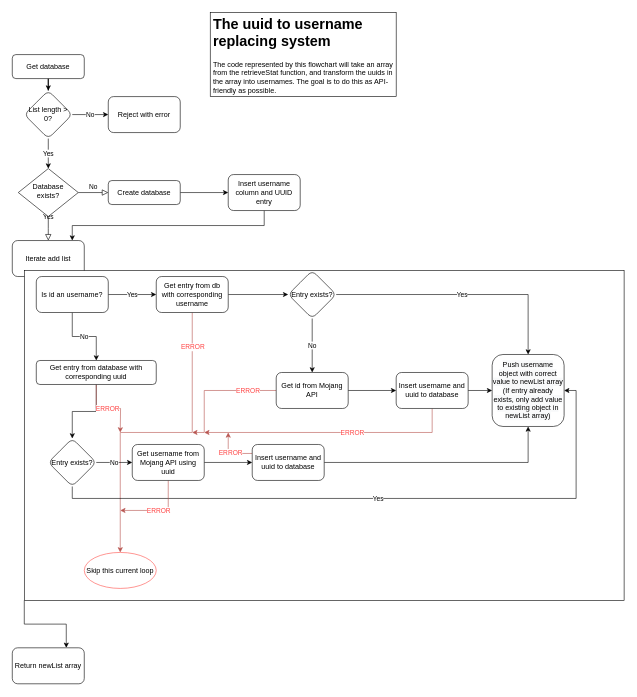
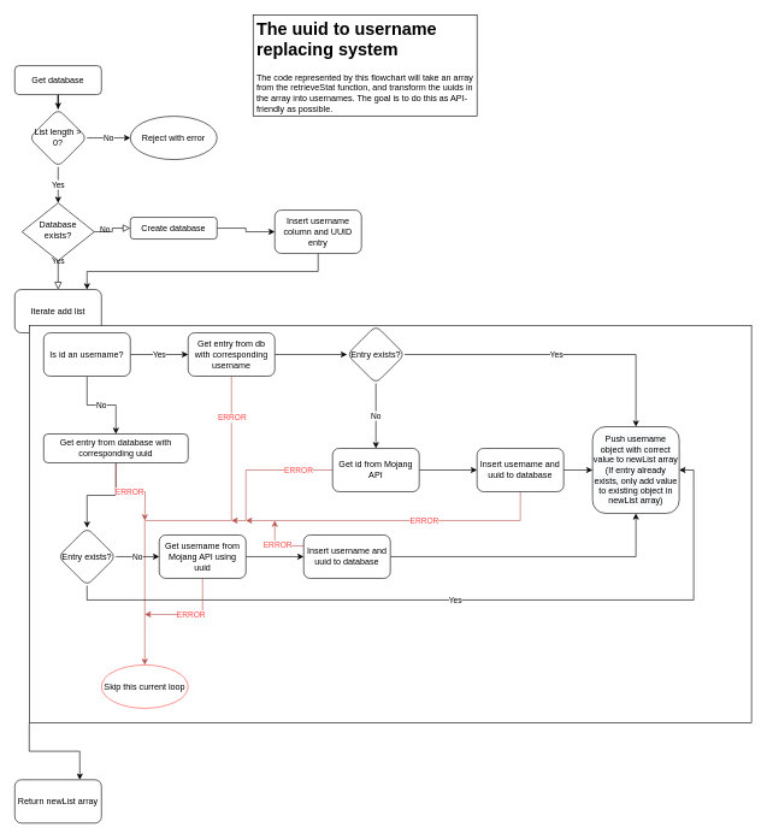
  <mxCell id="0" />
  <mxCell id="1" parent="0" />
  <mxCell id="2" value="" style="edgeStyle=orthogonalEdgeStyle;rounded=0;orthogonalLoop=1;jettySize=auto;html=1;" parent="1" source="3" target="13" edge="1"><mxGeometry relative="1" as="geometry" /></mxCell>
  <mxCell id="3" value="Get database" style="rounded=1;whiteSpace=wrap;html=1;fontSize=12;glass=0;strokeWidth=1;shadow=0;" parent="1" vertex="1"><mxGeometry x="20" y="90" width="120" height="40" as="geometry" /></mxCell>
  <mxCell id="4" value="Yes" style="rounded=0;html=1;jettySize=auto;orthogonalLoop=1;fontSize=11;endArrow=block;endFill=0;endSize=8;strokeWidth=1;shadow=0;labelBackgroundColor=none;edgeStyle=orthogonalEdgeStyle;" parent="1" source="6" edge="1"><mxGeometry y="20" relative="1" as="geometry"><mxPoint as="offset" /><mxPoint x="80" y="400" as="targetPoint" /></mxGeometry></mxCell>
  <mxCell id="5" value="No" style="edgeStyle=orthogonalEdgeStyle;rounded=0;html=1;jettySize=auto;orthogonalLoop=1;fontSize=11;endArrow=block;endFill=0;endSize=8;strokeWidth=1;shadow=0;labelBackgroundColor=none;" parent="1" source="6" target="8" edge="1"><mxGeometry y="10" relative="1" as="geometry"><mxPoint as="offset" /></mxGeometry></mxCell>
  <mxCell id="6" value="Database exists?" style="rhombus;whiteSpace=wrap;html=1;shadow=0;fontFamily=Helvetica;fontSize=12;align=center;strokeWidth=1;spacing=6;spacingTop=-4;" parent="1" vertex="1"><mxGeometry x="30" y="280" width="100" height="80" as="geometry" /></mxCell>
  <mxCell id="7" value="" style="edgeStyle=orthogonalEdgeStyle;rounded=0;orthogonalLoop=1;jettySize=auto;html=1;" parent="1" source="8" target="10" edge="1"><mxGeometry relative="1" as="geometry" /></mxCell>
- <mxCell id="8" value="Create database" style="rounded=1;whiteSpace=wrap;html=1;fontSize=12;glass=0;strokeWidth=1;shadow=0;" parent="1" vertex="1"><mxGeometry x="180" y="300" width="120" height="40" as="geometry" /></mxCell>
+ <mxCell id="8" value="Create database" style="rounded=1;whiteSpace=wrap;html=1;fontSize=12;glass=0;strokeWidth=1;shadow=0;" parent="1" vertex="1"><mxGeometry x="180" y="300" width="120" height="30" as="geometry" /></mxCell>
  <mxCell id="9" style="edgeStyle=orthogonalEdgeStyle;rounded=0;orthogonalLoop=1;jettySize=auto;html=1;exitX=0.5;exitY=1;exitDx=0;exitDy=0;entryX=0.833;entryY=0;entryDx=0;entryDy=0;entryPerimeter=0;" parent="1" source="10" target="15" edge="1"><mxGeometry relative="1" as="geometry"><mxPoint x="121" y="410" as="targetPoint" /></mxGeometry></mxCell>
  <mxCell id="10" value="Insert username column and UUID entry" style="rounded=1;whiteSpace=wrap;html=1;shadow=0;strokeWidth=1;glass=0;" parent="1" vertex="1"><mxGeometry x="380" y="290" width="120" height="60" as="geometry" /></mxCell>
  <mxCell id="11" value="No" style="edgeStyle=orthogonalEdgeStyle;rounded=0;orthogonalLoop=1;jettySize=auto;html=1;" parent="1" source="13" target="14" edge="1"><mxGeometry relative="1" as="geometry" /></mxCell>
  <mxCell id="12" value="Yes" style="edgeStyle=orthogonalEdgeStyle;rounded=0;orthogonalLoop=1;jettySize=auto;html=1;" parent="1" source="13" target="6" edge="1"><mxGeometry relative="1" as="geometry" /></mxCell>
  <mxCell id="13" value="List length &amp;gt; 0?" style="rhombus;whiteSpace=wrap;html=1;rounded=1;shadow=0;strokeWidth=1;glass=0;" parent="1" vertex="1"><mxGeometry x="40" y="150" width="80" height="80" as="geometry" /></mxCell>
- <mxCell id="14" value="Reject with error" style="whiteSpace=wrap;html=1;rounded=1;shadow=0;strokeWidth=1;glass=0;" parent="1" vertex="1"><mxGeometry x="180" y="160" width="120" height="60" as="geometry" /></mxCell>
+ <mxCell id="14" value="Reject with error" style="ellipse;whiteSpace=wrap;html=1;shadow=0;strokeWidth=1;glass=0;" parent="1" vertex="1"><mxGeometry x="180" y="160" width="120" height="60" as="geometry" /></mxCell>
  <mxCell id="15" value="Iterate add list" style="rounded=1;whiteSpace=wrap;html=1;" parent="1" vertex="1"><mxGeometry x="20" y="400" width="120" height="60" as="geometry" /></mxCell>
  <mxCell id="16" style="edgeStyle=orthogonalEdgeStyle;rounded=0;orthogonalLoop=1;jettySize=auto;html=1;exitX=0;exitY=1;exitDx=0;exitDy=0;entryX=0.75;entryY=0;entryDx=0;entryDy=0;" edge="1" parent="1" source="17" target="54"><mxGeometry relative="1" as="geometry" /></mxCell>
  <mxCell id="17" value="" style="whiteSpace=wrap;html=1;fillColor=default;" parent="1" vertex="1"><mxGeometry x="40" y="450" width="1000" height="550" as="geometry" /></mxCell>
  <mxCell id="18" value="Yes" style="edgeStyle=orthogonalEdgeStyle;rounded=0;orthogonalLoop=1;jettySize=auto;html=1;" parent="1" source="20" target="24" edge="1"><mxGeometry relative="1" as="geometry" /></mxCell>
  <mxCell id="19" value="No" style="edgeStyle=orthogonalEdgeStyle;rounded=0;orthogonalLoop=1;jettySize=auto;html=1;" parent="1" source="20" target="28" edge="1"><mxGeometry relative="1" as="geometry" /></mxCell>
  <mxCell id="20" value="Is id an username?" style="rounded=1;whiteSpace=wrap;html=1;fillColor=default;" parent="1" vertex="1"><mxGeometry x="60" y="460" width="120" height="60" as="geometry" /></mxCell>
  <mxCell id="21" value="" style="edgeStyle=orthogonalEdgeStyle;rounded=0;orthogonalLoop=1;jettySize=auto;html=1;" parent="1" source="24" target="31" edge="1"><mxGeometry relative="1" as="geometry" /></mxCell>
  <mxCell id="22" value="" style="edgeStyle=orthogonalEdgeStyle;rounded=0;orthogonalLoop=1;jettySize=auto;html=1;fillColor=#f8cecc;strokeColor=#b85450;fontColor=#FF4545;" parent="1" source="24" target="52" edge="1"><mxGeometry relative="1" as="geometry" /></mxCell>
  <mxCell id="23" value="ERROR" style="edgeLabel;html=1;align=center;verticalAlign=middle;resizable=0;points=[];fontColor=#FF4545;" parent="22" vertex="1" connectable="0"><mxGeometry x="-0.781" relative="1" as="geometry"><mxPoint as="offset" /></mxGeometry></mxCell>
  <mxCell id="24" value="Get entry from db with corresponding username" style="rounded=1;whiteSpace=wrap;html=1;fillColor=default;" parent="1" vertex="1"><mxGeometry x="260" y="460" width="120" height="60" as="geometry" /></mxCell>
  <mxCell id="25" value="" style="edgeStyle=orthogonalEdgeStyle;rounded=0;orthogonalLoop=1;jettySize=auto;html=1;" parent="1" source="28" target="43" edge="1"><mxGeometry relative="1" as="geometry" /></mxCell>
  <mxCell id="26" value="" style="edgeStyle=orthogonalEdgeStyle;rounded=0;orthogonalLoop=1;jettySize=auto;html=1;fontColor=#FF4545;strokeColor=#B85450;" parent="1" source="28" edge="1"><mxGeometry relative="1" as="geometry"><mxPoint x="200" y="720" as="targetPoint" /></mxGeometry></mxCell>
  <mxCell id="27" value="ERROR" style="edgeLabel;html=1;align=center;verticalAlign=middle;resizable=0;points=[];fontColor=#FF4545;" parent="26" vertex="1" connectable="0"><mxGeometry x="-0.036" relative="1" as="geometry"><mxPoint as="offset" /></mxGeometry></mxCell>
  <mxCell id="28" value="Get entry from database with corresponding uuid" style="rounded=1;whiteSpace=wrap;html=1;fillColor=default;" parent="1" vertex="1"><mxGeometry x="60" y="600" width="200" height="40" as="geometry" /></mxCell>
  <mxCell id="29" value="Yes" style="edgeStyle=orthogonalEdgeStyle;rounded=0;orthogonalLoop=1;jettySize=auto;html=1;entryX=0.5;entryY=0;entryDx=0;entryDy=0;" parent="1" source="31" target="40" edge="1"><mxGeometry relative="1" as="geometry"><mxPoint x="620" y="520" as="targetPoint" /></mxGeometry></mxCell>
  <mxCell id="30" value="No" style="edgeStyle=orthogonalEdgeStyle;rounded=0;orthogonalLoop=1;jettySize=auto;html=1;" parent="1" source="31" target="35" edge="1"><mxGeometry relative="1" as="geometry" /></mxCell>
  <mxCell id="31" value="Entry exists?" style="rhombus;whiteSpace=wrap;html=1;rounded=1;fillColor=default;" parent="1" vertex="1"><mxGeometry x="480" y="450" width="80" height="80" as="geometry" /></mxCell>
  <mxCell id="32" value="" style="edgeStyle=orthogonalEdgeStyle;rounded=0;orthogonalLoop=1;jettySize=auto;html=1;" parent="1" source="35" target="39" edge="1"><mxGeometry relative="1" as="geometry" /></mxCell>
  <mxCell id="33" style="edgeStyle=orthogonalEdgeStyle;rounded=0;orthogonalLoop=1;jettySize=auto;html=1;exitX=0;exitY=0.5;exitDx=0;exitDy=0;fontColor=#FF4545;strokeColor=#B85450;" parent="1" source="35" edge="1"><mxGeometry relative="1" as="geometry"><mxPoint x="320" y="720" as="targetPoint" /><Array as="points"><mxPoint x="340" y="650" /><mxPoint x="340" y="720" /></Array></mxGeometry></mxCell>
  <mxCell id="34" value="ERROR" style="edgeLabel;html=1;align=center;verticalAlign=middle;resizable=0;points=[];fontColor=#FF4545;" parent="33" vertex="1" connectable="0"><mxGeometry x="-0.543" relative="1" as="geometry"><mxPoint as="offset" /></mxGeometry></mxCell>
  <mxCell id="35" value="Get id from Mojang API" style="whiteSpace=wrap;html=1;rounded=1;fillColor=default;" parent="1" vertex="1"><mxGeometry x="460" y="620" width="120" height="60" as="geometry" /></mxCell>
  <mxCell id="36" value="" style="edgeStyle=orthogonalEdgeStyle;rounded=0;orthogonalLoop=1;jettySize=auto;html=1;" parent="1" source="39" target="40" edge="1"><mxGeometry relative="1" as="geometry" /></mxCell>
  <mxCell id="37" style="edgeStyle=orthogonalEdgeStyle;rounded=0;orthogonalLoop=1;jettySize=auto;html=1;exitX=0.5;exitY=1;exitDx=0;exitDy=0;fontColor=#FF4545;strokeColor=#B85450;" parent="1" source="39" edge="1"><mxGeometry relative="1" as="geometry"><mxPoint x="340" y="720" as="targetPoint" /><Array as="points"><mxPoint x="720" y="720" /></Array></mxGeometry></mxCell>
  <mxCell id="38" value="ERROR" style="edgeLabel;html=1;align=center;verticalAlign=middle;resizable=0;points=[];fontColor=#FF4545;" parent="37" vertex="1" connectable="0"><mxGeometry x="-0.171" y="-1" relative="1" as="geometry"><mxPoint as="offset" /></mxGeometry></mxCell>
  <mxCell id="39" value="Insert username and uuid to database" style="whiteSpace=wrap;html=1;rounded=1;fillColor=default;" parent="1" vertex="1"><mxGeometry x="660" y="620" width="120" height="60" as="geometry" /></mxCell>
  <mxCell id="40" value="&lt;span style=&quot;color: rgb(0 , 0 , 0) ; font-family: &amp;#34;helvetica&amp;#34; ; font-size: 12px ; font-style: normal ; font-weight: 400 ; letter-spacing: normal ; text-align: center ; text-indent: 0px ; text-transform: none ; word-spacing: 0px ; background-color: rgb(248 , 249 , 250) ; display: inline ; float: none&quot;&gt;Push username object with correct value to newList array (If entry already exists, only add value to existing object in newList array)&lt;/span&gt;" style="whiteSpace=wrap;html=1;rounded=1;fillColor=default;" parent="1" vertex="1"><mxGeometry x="820" y="590" width="120" height="120" as="geometry" /></mxCell>
  <mxCell id="41" value="No" style="edgeStyle=orthogonalEdgeStyle;rounded=0;orthogonalLoop=1;jettySize=auto;html=1;" parent="1" source="43" target="47" edge="1"><mxGeometry relative="1" as="geometry" /></mxCell>
  <mxCell id="42" value="Yes" style="edgeStyle=orthogonalEdgeStyle;rounded=0;orthogonalLoop=1;jettySize=auto;html=1;entryX=1;entryY=0.5;entryDx=0;entryDy=0;" parent="1" source="43" target="40" edge="1"><mxGeometry relative="1" as="geometry"><mxPoint x="120" y="900" as="targetPoint" /><Array as="points"><mxPoint x="120" y="830" /><mxPoint x="960" y="830" /><mxPoint x="960" y="650" /></Array></mxGeometry></mxCell>
  <mxCell id="43" value="Entry exists?" style="rhombus;whiteSpace=wrap;html=1;rounded=1;fillColor=default;" parent="1" vertex="1"><mxGeometry x="80" y="730" width="80" height="80" as="geometry" /></mxCell>
  <mxCell id="44" value="" style="edgeStyle=orthogonalEdgeStyle;rounded=0;orthogonalLoop=1;jettySize=auto;html=1;" parent="1" source="47" target="51" edge="1"><mxGeometry relative="1" as="geometry" /></mxCell>
  <mxCell id="45" style="edgeStyle=orthogonalEdgeStyle;rounded=0;orthogonalLoop=1;jettySize=auto;html=1;exitX=0.5;exitY=1;exitDx=0;exitDy=0;fontColor=#FF4545;strokeColor=#B85450;" parent="1" source="47" edge="1"><mxGeometry relative="1" as="geometry"><mxPoint x="200" y="850" as="targetPoint" /><Array as="points"><mxPoint x="280" y="850" /></Array></mxGeometry></mxCell>
  <mxCell id="46" value="ERROR" style="edgeLabel;html=1;align=center;verticalAlign=middle;resizable=0;points=[];fontColor=#FF4545;" parent="45" vertex="1" connectable="0"><mxGeometry x="0.031" relative="1" as="geometry"><mxPoint as="offset" /></mxGeometry></mxCell>
  <mxCell id="47" value="Get username from Mojang API using uuid" style="whiteSpace=wrap;html=1;rounded=1;fillColor=default;" parent="1" vertex="1"><mxGeometry x="220" y="740" width="120" height="60" as="geometry" /></mxCell>
  <mxCell id="48" style="edgeStyle=orthogonalEdgeStyle;rounded=0;orthogonalLoop=1;jettySize=auto;html=1;entryX=0.5;entryY=1;entryDx=0;entryDy=0;" parent="1" source="51" target="40" edge="1"><mxGeometry relative="1" as="geometry" /></mxCell>
  <mxCell id="49" style="edgeStyle=orthogonalEdgeStyle;rounded=0;orthogonalLoop=1;jettySize=auto;html=1;exitX=0;exitY=0.25;exitDx=0;exitDy=0;fontColor=#FF4545;strokeColor=#B85450;" parent="1" source="51" edge="1"><mxGeometry relative="1" as="geometry"><mxPoint x="380" y="720" as="targetPoint" /><Array as="points"><mxPoint x="380" y="755" /></Array></mxGeometry></mxCell>
  <mxCell id="50" value="ERROR" style="edgeLabel;html=1;align=center;verticalAlign=middle;resizable=0;points=[];fontColor=#FF4545;" parent="49" vertex="1" connectable="0"><mxGeometry x="-0.013" y="-2" relative="1" as="geometry"><mxPoint as="offset" /></mxGeometry></mxCell>
  <mxCell id="51" value="Insert username and uuid to database" style="whiteSpace=wrap;html=1;rounded=1;fillColor=default;" parent="1" vertex="1"><mxGeometry x="420" y="740" width="120" height="60" as="geometry" /></mxCell>
  <mxCell id="52" value="Skip this current loop" style="ellipse;whiteSpace=wrap;html=1;rounded=1;fillColor=default;strokeColor=#FF504A;" parent="1" vertex="1"><mxGeometry x="140" y="920" width="120" height="60" as="geometry" /></mxCell>
  <mxCell id="53" value="&lt;h1&gt;&lt;font color=&quot;#000000&quot;&gt;The uuid to username replacing system&lt;/font&gt;&lt;/h1&gt;&lt;p&gt;&lt;font color=&quot;#000000&quot;&gt;The code represented by this flowchart will take an array from the retrieveStat function, and transform the uuids in the array into usernames. The goal is to do this as API-friendly as possible.&amp;nbsp;&lt;/font&gt;&lt;/p&gt;" style="text;html=1;strokeColor=default;fillColor=default;spacing=5;spacingTop=-20;whiteSpace=wrap;overflow=hidden;rounded=0;fontColor=#FF4545;" parent="1" vertex="1"><mxGeometry x="350" y="20" width="310" height="140" as="geometry" /></mxCell>
  <mxCell id="54" value="Return newList array" style="rounded=1;whiteSpace=wrap;html=1;" vertex="1" parent="1"><mxGeometry x="20" y="1079" width="120" height="60" as="geometry" /></mxCell>
